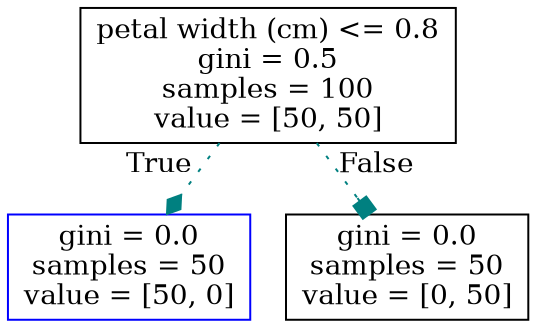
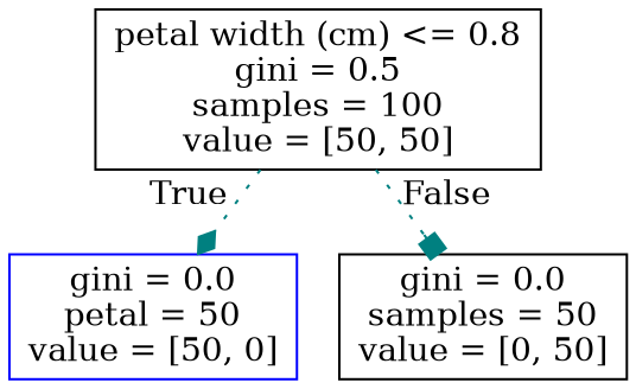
  digraph {
    node [shape=box color=black]
    edge [labeldistance=2.5 color=teal style=dotted]
    n1 [label="petal width (cm) <= 0.8\ngini = 0.5\nsamples = 100\nvalue = [50, 50]"]
-   n2 [label="gini = 0.0\nsamples = 50\nvalue = [50, 0]" color=blue]
+   n2 [label="gini = 0.0\npetal = 50\nvalue = [50, 0]" color=blue]
    n3 [label="gini = 0.0\nsamples = 50\nvalue = [0, 50]"]
    n1 -> n2 [headlabel=True labelangle=45 arrowhead=diamond]
    n1 -> n3 [headlabel=False labelangle=-45 arrowhead=box]
  }
